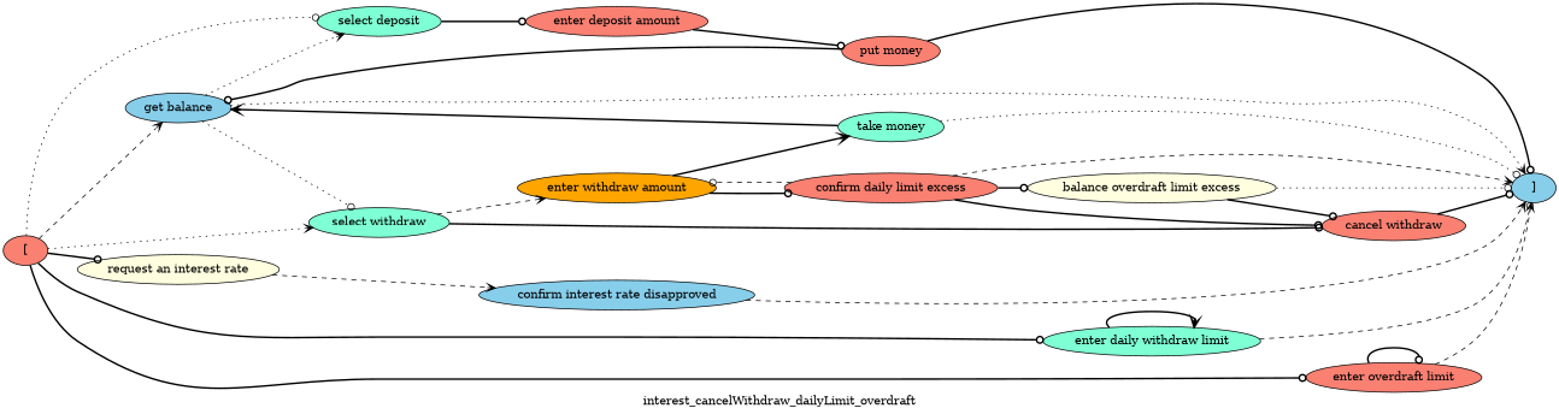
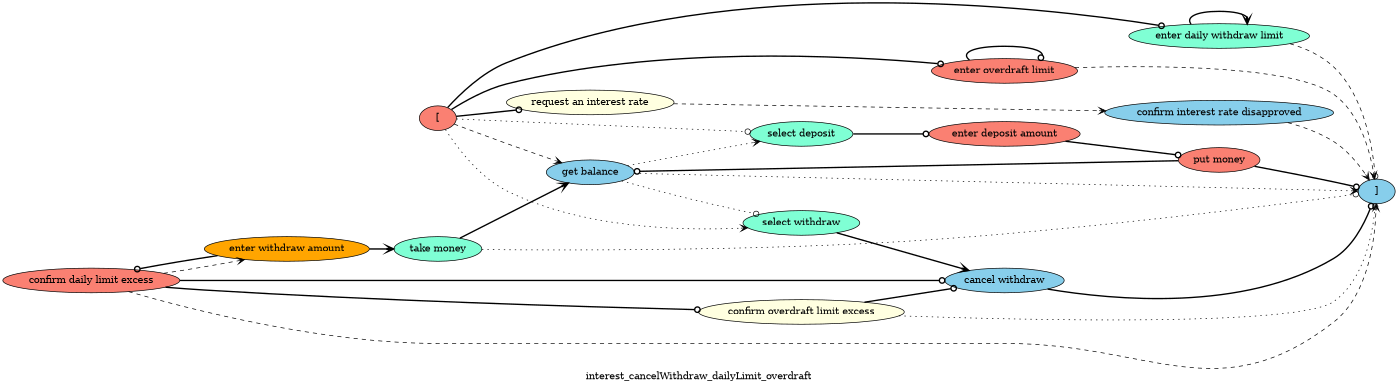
  digraph {
    label=interest_cancelWithdraw_dailyLimit_overdraft
    rankdir=LR
    node [fillcolor=salmon style=filled]
    edge [arrowhead=odot style=bold]
    n1 [fillcolor=skyblue label="get balance"]
    n2 [fillcolor=skyblue label="]"]
    n3 [fillcolor=aquamarine label="select deposit"]
    n4 [fillcolor=aquamarine label="select withdraw"]
    n5 [label="enter deposit amount"]
    n6 [fillcolor=orange label="enter withdraw amount"]
-   n7 [label="cancel withdraw"]
+   n7 [fillcolor=skyblue label="cancel withdraw"]
    n8 [label="["]
    n9 [fillcolor=lightyellow label="request an interest rate"]
    n10 [fillcolor=aquamarine label="enter daily withdraw limit"]
    n11 [label="enter overdraft limit"]
    n12 [fillcolor=skyblue label="confirm interest rate disapproved"]
    n13 [label="put money"]
    n14 [fillcolor=aquamarine label="take money"]
    n15 [label="confirm daily limit excess"]
-   n16 [fillcolor=lightyellow label="balance overdraft limit excess"]
+   n16 [fillcolor=lightyellow label="confirm overdraft limit excess"]
    n1 -> n2 [arrowhead=vee style=dotted]
    n1 -> n3 [arrowhead=vee style=dotted]
    n1 -> n4 [style=dotted]
    n3 -> n5
-   n4 -> n6 [arrowhead=vee style=dashed]
-   n4 -> n7
+   n4 -> n7 [arrowhead=vee]
    n5 -> n13
    n6 -> n14 [arrowhead=vee]
    n6 -> n15
    n7 -> n2
    n8 -> n1 [arrowhead=vee style=dashed]
    n8 -> n3 [style=dotted]
    n8 -> n4 [arrowhead=vee style=dotted]
    n8 -> n9
    n8 -> n10
    n8 -> n11
    n9 -> n12 [arrowhead=vee style=dashed]
    n10 -> n2 [style=dashed]
    n10 -> n10 [arrowhead=vee]
    n11 -> n2 [arrowhead=vee style=dashed]
    n11 -> n11
    n12 -> n2 [arrowhead=vee style=dashed]
    n13 -> n1
    n13 -> n2
    n14 -> n1 [arrowhead=vee]
    n14 -> n2 [style=dotted]
    n15 -> n2 [arrowhead=vee style=dashed]
-   n15 -> n6 [style=dashed]
+   n15 -> n6 [arrowhead=vee style=dashed]
    n15 -> n7
    n15 -> n16
    n16 -> n2 [style=dotted]
    n16 -> n7
  }
